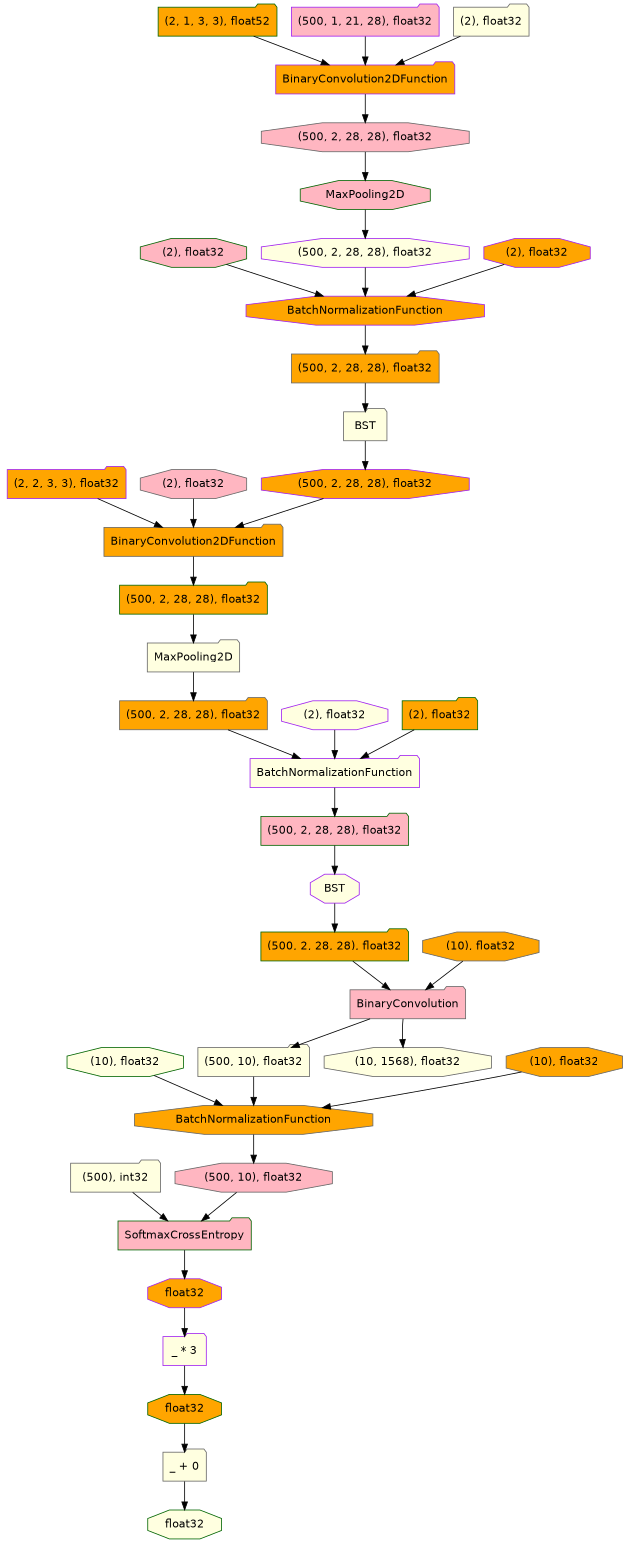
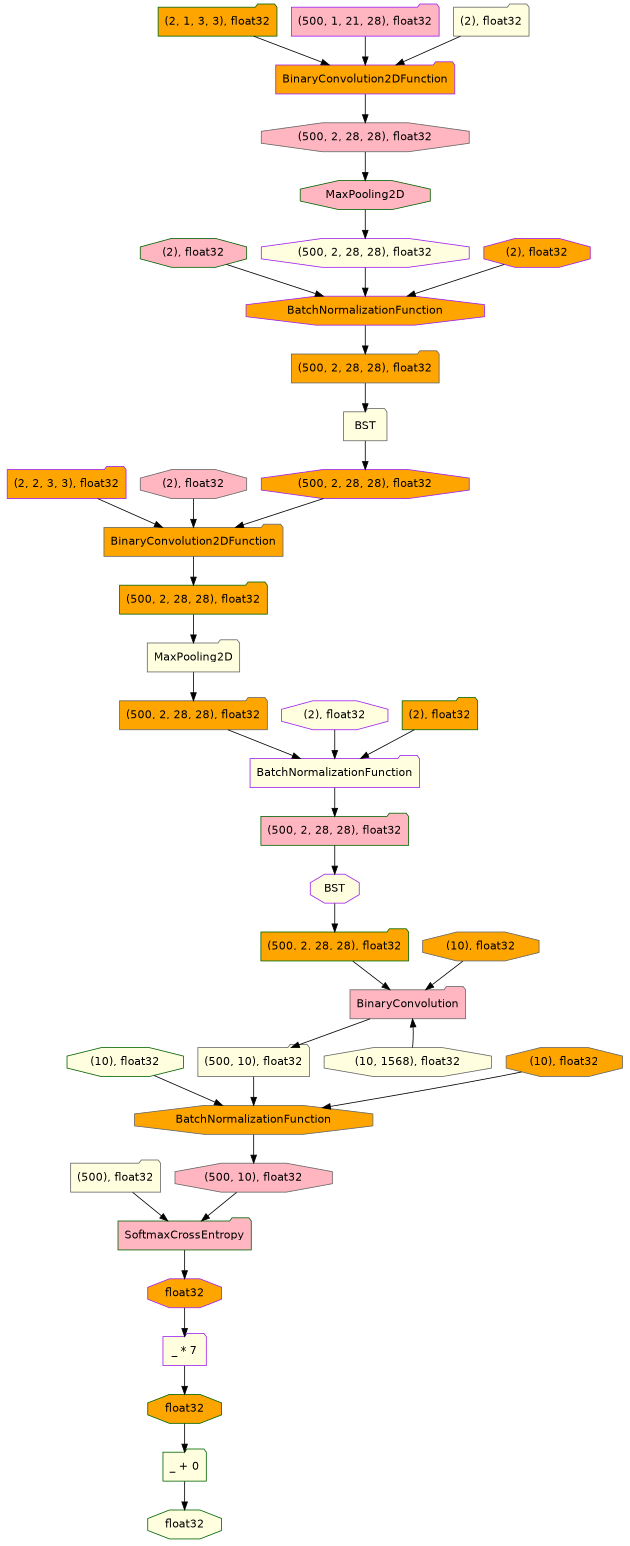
  digraph {
    fontname="DejaVu Sans"
    rankdir=TB
    node [color=gray40 fillcolor=orange fontname="DejaVu Sans" shape=folder style=filled]
    edge [fontname="DejaVu Sans"]
    n1 [fillcolor=lightpink label="(500, 10), float32" shape=octagon]
    n2 [color=darkgreen fillcolor=lightpink label=SoftmaxCrossEntropy]
    n3 [color=purple label=float32 shape=octagon]
    n4 [color=darkgreen fillcolor=lightpink label="(2), float32" shape=octagon]
    n5 [color=purple label=BatchNormalizationFunction shape=octagon]
    n6 [label="(500, 2, 28, 28), float32"]
-   n7 [color=darkgreen label="(2, 1, 3, 3), float52"]
+   n7 [color=darkgreen label="(2, 1, 3, 3), float32"]
    n8 [color=purple label=BinaryConvolution2DFunction]
    n9 [fillcolor=lightpink label="(500, 2, 28, 28), float32" shape=octagon]
    n10 [label=BatchNormalizationFunction shape=octagon]
-   n11 [color=purple fillcolor=lightyellow label="_ * 3"]
+   n11 [color=purple fillcolor=lightyellow label="_ * 7"]
    n12 [color=darkgreen fillcolor=lightyellow label=float32 shape=octagon]
    n13 [color=purple label="(2, 2, 3, 3), float32"]
    n14 [label=BinaryConvolution2DFunction]
    n15 [color=darkgreen label="(500, 2, 28, 28), float32"]
    n16 [fillcolor=lightyellow label=MaxPooling2D]
    n17 [color=darkgreen fillcolor=lightyellow label="(10), float32" shape=octagon]
    n18 [fillcolor=lightpink label="(2), float32" shape=octagon]
    n19 [label="(500, 2, 28, 28), float32"]
    n20 [color=darkgreen label=float32 shape=octagon]
    n21 [fillcolor=lightyellow label=BST]
    n22 [color=purple label="(500, 2, 28, 28), float32" shape=octagon]
    n23 [color=purple fillcolor=lightyellow label=BatchNormalizationFunction]
    n24 [color=purple fillcolor=lightyellow label="(2), float32" shape=octagon]
    n25 [color=darkgreen fillcolor=lightpink label="(500, 2, 28, 28), float32"]
    n26 [color=purple fillcolor=lightyellow label=BST shape=octagon]
    n27 [color=darkgreen label="(500, 2, 28, 28), float32"]
    n28 [color=darkgreen label="(2), float32"]
-   n29 [fillcolor=lightyellow label="(500), int32"]
+   n29 [fillcolor=lightyellow label="(500), float32"]
    n30 [color=darkgreen fillcolor=lightpink label=MaxPooling2D shape=octagon]
    n31 [color=purple fillcolor=lightpink label="(500, 1, 21, 28), float32"]
-   n32 [fillcolor=lightyellow label="_ + 0"]
+   n32 [color=darkgreen fillcolor=lightyellow label="_ + 0"]
    n33 [fillcolor=lightpink label=BinaryConvolution]
    n34 [fillcolor=lightyellow label="(500, 10), float32"]
    n35 [label="(10), float32" shape=octagon]
    n36 [color=purple fillcolor=lightyellow label="(500, 2, 28, 28), float32" shape=octagon]
    n37 [label="(10), float32" shape=octagon]
    n38 [fillcolor=lightyellow label="(2), float32"]
    n39 [fillcolor=lightyellow label="(10, 1568), float32" shape=octagon]
    n40 [color=purple label="(2), float32" shape=octagon]
    n1 -> n2
    n2 -> n3
    n3 -> n11
    n4 -> n5
    n5 -> n6
    n6 -> n21
    n7 -> n8
    n8 -> n9
    n9 -> n30
    n10 -> n1
    n11 -> n20
    n13 -> n14
    n14 -> n15
    n15 -> n16
    n16 -> n19
    n17 -> n10
    n18 -> n14
    n19 -> n23
    n20 -> n32
    n21 -> n22
    n22 -> n14
    n23 -> n25
    n24 -> n23
    n25 -> n26
    n26 -> n27
    n27 -> n33
    n28 -> n23
    n29 -> n2
    n30 -> n36
    n31 -> n8
    n32 -> n12
    n33 -> n34
    n34 -> n10
    n35 -> n33
    n36 -> n5
    n37 -> n10
    n38 -> n8
-   n33 -> n39
+   n39 -> n33
    n40 -> n5
  }
